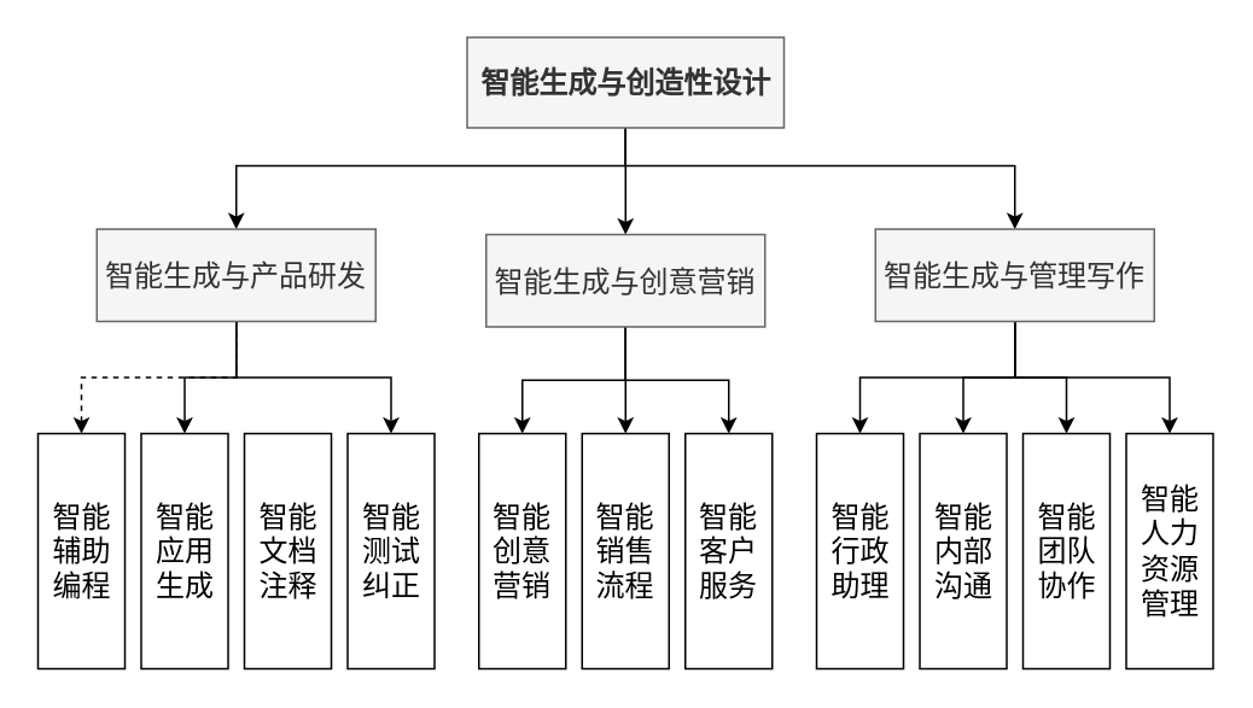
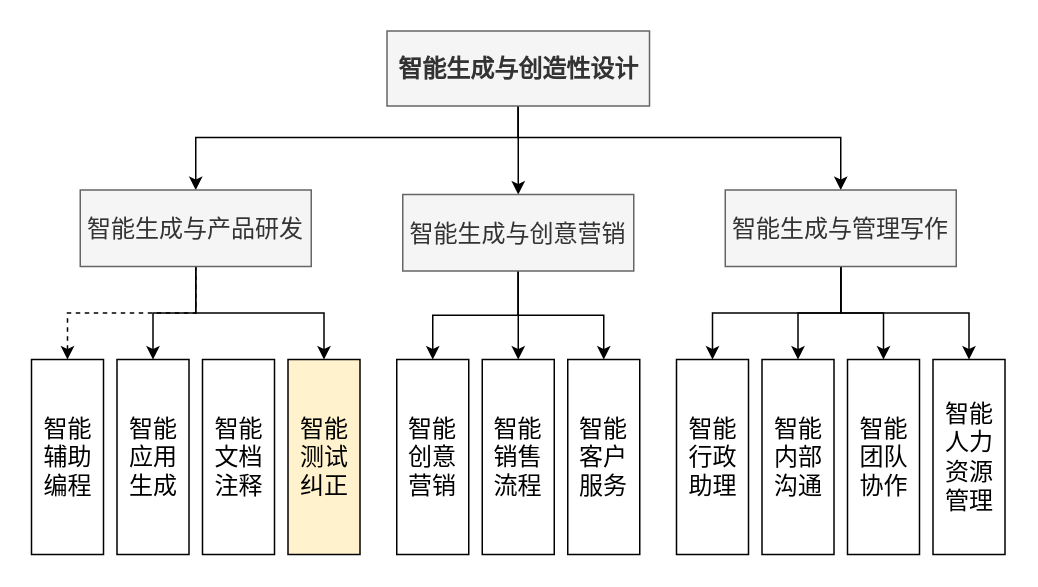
  <mxCell id="0" />
  <mxCell id="1" parent="0" />
  <mxCell id="2" style="edgeStyle=orthogonalEdgeStyle;rounded=0;orthogonalLoop=1;jettySize=auto;html=1;fontFamily=仿宋;fontSize=16;" parent="1" source="5" target="9" edge="1"><mxGeometry relative="1" as="geometry"><Array as="points"><mxPoint x="345" y="91" /><mxPoint x="130" y="91" /></Array></mxGeometry></mxCell>
  <mxCell id="3" style="edgeStyle=orthogonalEdgeStyle;rounded=0;orthogonalLoop=1;jettySize=auto;html=1;fontFamily=仿宋;fontSize=16;" parent="1" source="5" target="13" edge="1"><mxGeometry relative="1" as="geometry" /></mxCell>
  <mxCell id="4" style="edgeStyle=orthogonalEdgeStyle;rounded=0;orthogonalLoop=1;jettySize=auto;html=1;entryX=0.5;entryY=0;entryDx=0;entryDy=0;fontFamily=仿宋;fontSize=16;" parent="1" source="5" target="18" edge="1"><mxGeometry relative="1" as="geometry"><Array as="points"><mxPoint x="345" y="91" /><mxPoint x="560" y="91" /></Array></mxGeometry></mxCell>
  <mxCell id="5" value="智能生成与创造性设计" style="rounded=0;whiteSpace=wrap;html=1;fontFamily=仿宋;fontSize=16;fillColor=#f5f5f5;strokeColor=#666666;fontStyle=1;fontColor=#333333;" parent="1" vertex="1"><mxGeometry x="257.5" y="20" width="175" height="50" as="geometry" /></mxCell>
  <mxCell id="6" style="edgeStyle=orthogonalEdgeStyle;rounded=0;orthogonalLoop=1;jettySize=auto;html=1;entryX=0.5;entryY=0;entryDx=0;entryDy=0;fontFamily=仿宋;fontSize=16;dashed=1;" parent="1" source="9" target="19" edge="1"><mxGeometry relative="1" as="geometry" /></mxCell>
  <mxCell id="7" style="edgeStyle=orthogonalEdgeStyle;rounded=0;orthogonalLoop=1;jettySize=auto;html=1;entryX=0.5;entryY=0;entryDx=0;entryDy=0;fontFamily=仿宋;fontSize=16;" parent="1" source="9" target="20" edge="1"><mxGeometry relative="1" as="geometry" /></mxCell>
  <mxCell id="8" style="edgeStyle=orthogonalEdgeStyle;rounded=0;orthogonalLoop=1;jettySize=auto;html=1;fontFamily=仿宋;fontSize=16;" parent="1" source="9" target="22" edge="1"><mxGeometry relative="1" as="geometry" /></mxCell>
  <mxCell id="9" value="智能生成与产品研发" style="rounded=0;whiteSpace=wrap;html=1;fontFamily=仿宋;fontSize=16;fillColor=#f5f5f5;strokeColor=#666666;fontColor=#333333;" parent="1" vertex="1"><mxGeometry x="53" y="126" width="154" height="51" as="geometry" /></mxCell>
  <mxCell id="10" style="edgeStyle=orthogonalEdgeStyle;rounded=0;orthogonalLoop=1;jettySize=auto;html=1;entryX=0.5;entryY=0;entryDx=0;entryDy=0;fontFamily=仿宋;fontSize=16;" parent="1" source="13" target="27" edge="1"><mxGeometry relative="1" as="geometry" /></mxCell>
  <mxCell id="11" style="edgeStyle=orthogonalEdgeStyle;rounded=0;orthogonalLoop=1;jettySize=auto;html=1;fontFamily=仿宋;fontSize=16;" parent="1" source="13" target="28" edge="1"><mxGeometry relative="1" as="geometry" /></mxCell>
  <mxCell id="12" style="edgeStyle=orthogonalEdgeStyle;rounded=0;orthogonalLoop=1;jettySize=auto;html=1;fontFamily=仿宋;fontSize=16;" parent="1" source="13" target="29" edge="1"><mxGeometry relative="1" as="geometry" /></mxCell>
  <mxCell id="13" value="智能生成与创意营销" style="rounded=0;whiteSpace=wrap;html=1;fontFamily=仿宋;fontSize=16;fillColor=#f5f5f5;strokeColor=#666666;fontColor=#333333;" parent="1" vertex="1"><mxGeometry x="268" y="129" width="154" height="51" as="geometry" /></mxCell>
  <mxCell id="14" style="edgeStyle=orthogonalEdgeStyle;rounded=0;orthogonalLoop=1;jettySize=auto;html=1;entryX=0.5;entryY=0;entryDx=0;entryDy=0;fontFamily=仿宋;fontSize=16;" parent="1" source="18" target="23" edge="1"><mxGeometry relative="1" as="geometry" /></mxCell>
  <mxCell id="15" style="edgeStyle=orthogonalEdgeStyle;rounded=0;orthogonalLoop=1;jettySize=auto;html=1;fontFamily=仿宋;fontSize=16;" parent="1" source="18" target="24" edge="1"><mxGeometry relative="1" as="geometry" /></mxCell>
  <mxCell id="16" style="edgeStyle=orthogonalEdgeStyle;rounded=0;orthogonalLoop=1;jettySize=auto;html=1;fontFamily=仿宋;fontSize=16;" parent="1" source="18" target="25" edge="1"><mxGeometry relative="1" as="geometry" /></mxCell>
  <mxCell id="17" style="edgeStyle=orthogonalEdgeStyle;rounded=0;orthogonalLoop=1;jettySize=auto;html=1;fontFamily=仿宋;fontSize=16;" parent="1" source="18" target="26" edge="1"><mxGeometry relative="1" as="geometry" /></mxCell>
  <mxCell id="18" value="智能生成与管理写作" style="rounded=0;whiteSpace=wrap;html=1;fontFamily=仿宋;fontSize=16;fillColor=#f5f5f5;strokeColor=#666666;fontColor=#333333;" parent="1" vertex="1"><mxGeometry x="483" y="126" width="154" height="51" as="geometry" /></mxCell>
  <mxCell id="19" value="智能辅助编程" style="rounded=0;whiteSpace=wrap;html=1;fontFamily=仿宋;fontSize=16;" parent="1" vertex="1"><mxGeometry x="20.5" y="239" width="48" height="130" as="geometry" /></mxCell>
  <mxCell id="20" value="智能应用生成" style="rounded=0;whiteSpace=wrap;html=1;fontFamily=仿宋;fontSize=16;" parent="1" vertex="1"><mxGeometry x="77.5" y="239" width="48" height="130" as="geometry" /></mxCell>
  <mxCell id="21" value="智能文档注释" style="rounded=0;whiteSpace=wrap;html=1;fontFamily=仿宋;fontSize=16;" parent="1" vertex="1"><mxGeometry x="134.5" y="239" width="48" height="130" as="geometry" /></mxCell>
- <mxCell id="22" value="智能测试纠正" style="rounded=0;whiteSpace=wrap;html=1;fontFamily=仿宋;fontSize=16;" parent="1" vertex="1"><mxGeometry x="191.5" y="239" width="48" height="130" as="geometry" /></mxCell>
+ <mxCell id="22" value="智能测试纠正" style="rounded=0;whiteSpace=wrap;html=1;fontFamily=仿宋;fontSize=16;fillColor=#fff2cc;" parent="1" vertex="1"><mxGeometry x="191.5" y="239" width="48" height="130" as="geometry" /></mxCell>
  <mxCell id="23" value="智能行政助理" style="rounded=0;whiteSpace=wrap;html=1;fontFamily=仿宋;fontSize=16;" parent="1" vertex="1"><mxGeometry x="450.5" y="239" width="48" height="130" as="geometry" /></mxCell>
  <mxCell id="24" value="智能内部沟通" style="rounded=0;whiteSpace=wrap;html=1;fontFamily=仿宋;fontSize=16;" parent="1" vertex="1"><mxGeometry x="507.5" y="239" width="48" height="130" as="geometry" /></mxCell>
  <mxCell id="25" value="智能团队协作" style="rounded=0;whiteSpace=wrap;html=1;fontFamily=仿宋;fontSize=16;" parent="1" vertex="1"><mxGeometry x="564.5" y="239" width="48" height="130" as="geometry" /></mxCell>
  <mxCell id="26" value="智能人力资源管理" style="rounded=0;whiteSpace=wrap;html=1;fontFamily=仿宋;fontSize=16;" parent="1" vertex="1"><mxGeometry x="621.5" y="239" width="48" height="130" as="geometry" /></mxCell>
  <mxCell id="27" value="智能创意营销" style="rounded=0;whiteSpace=wrap;html=1;fontFamily=仿宋;fontSize=16;" parent="1" vertex="1"><mxGeometry x="264" y="239" width="48" height="130" as="geometry" /></mxCell>
  <mxCell id="28" value="智能销售流程" style="rounded=0;whiteSpace=wrap;html=1;fontFamily=仿宋;fontSize=16;" parent="1" vertex="1"><mxGeometry x="321" y="239" width="48" height="130" as="geometry" /></mxCell>
  <mxCell id="29" value="智能客户服务" style="rounded=0;whiteSpace=wrap;html=1;fontFamily=仿宋;fontSize=16;" parent="1" vertex="1"><mxGeometry x="378" y="239" width="48" height="130" as="geometry" /></mxCell>
